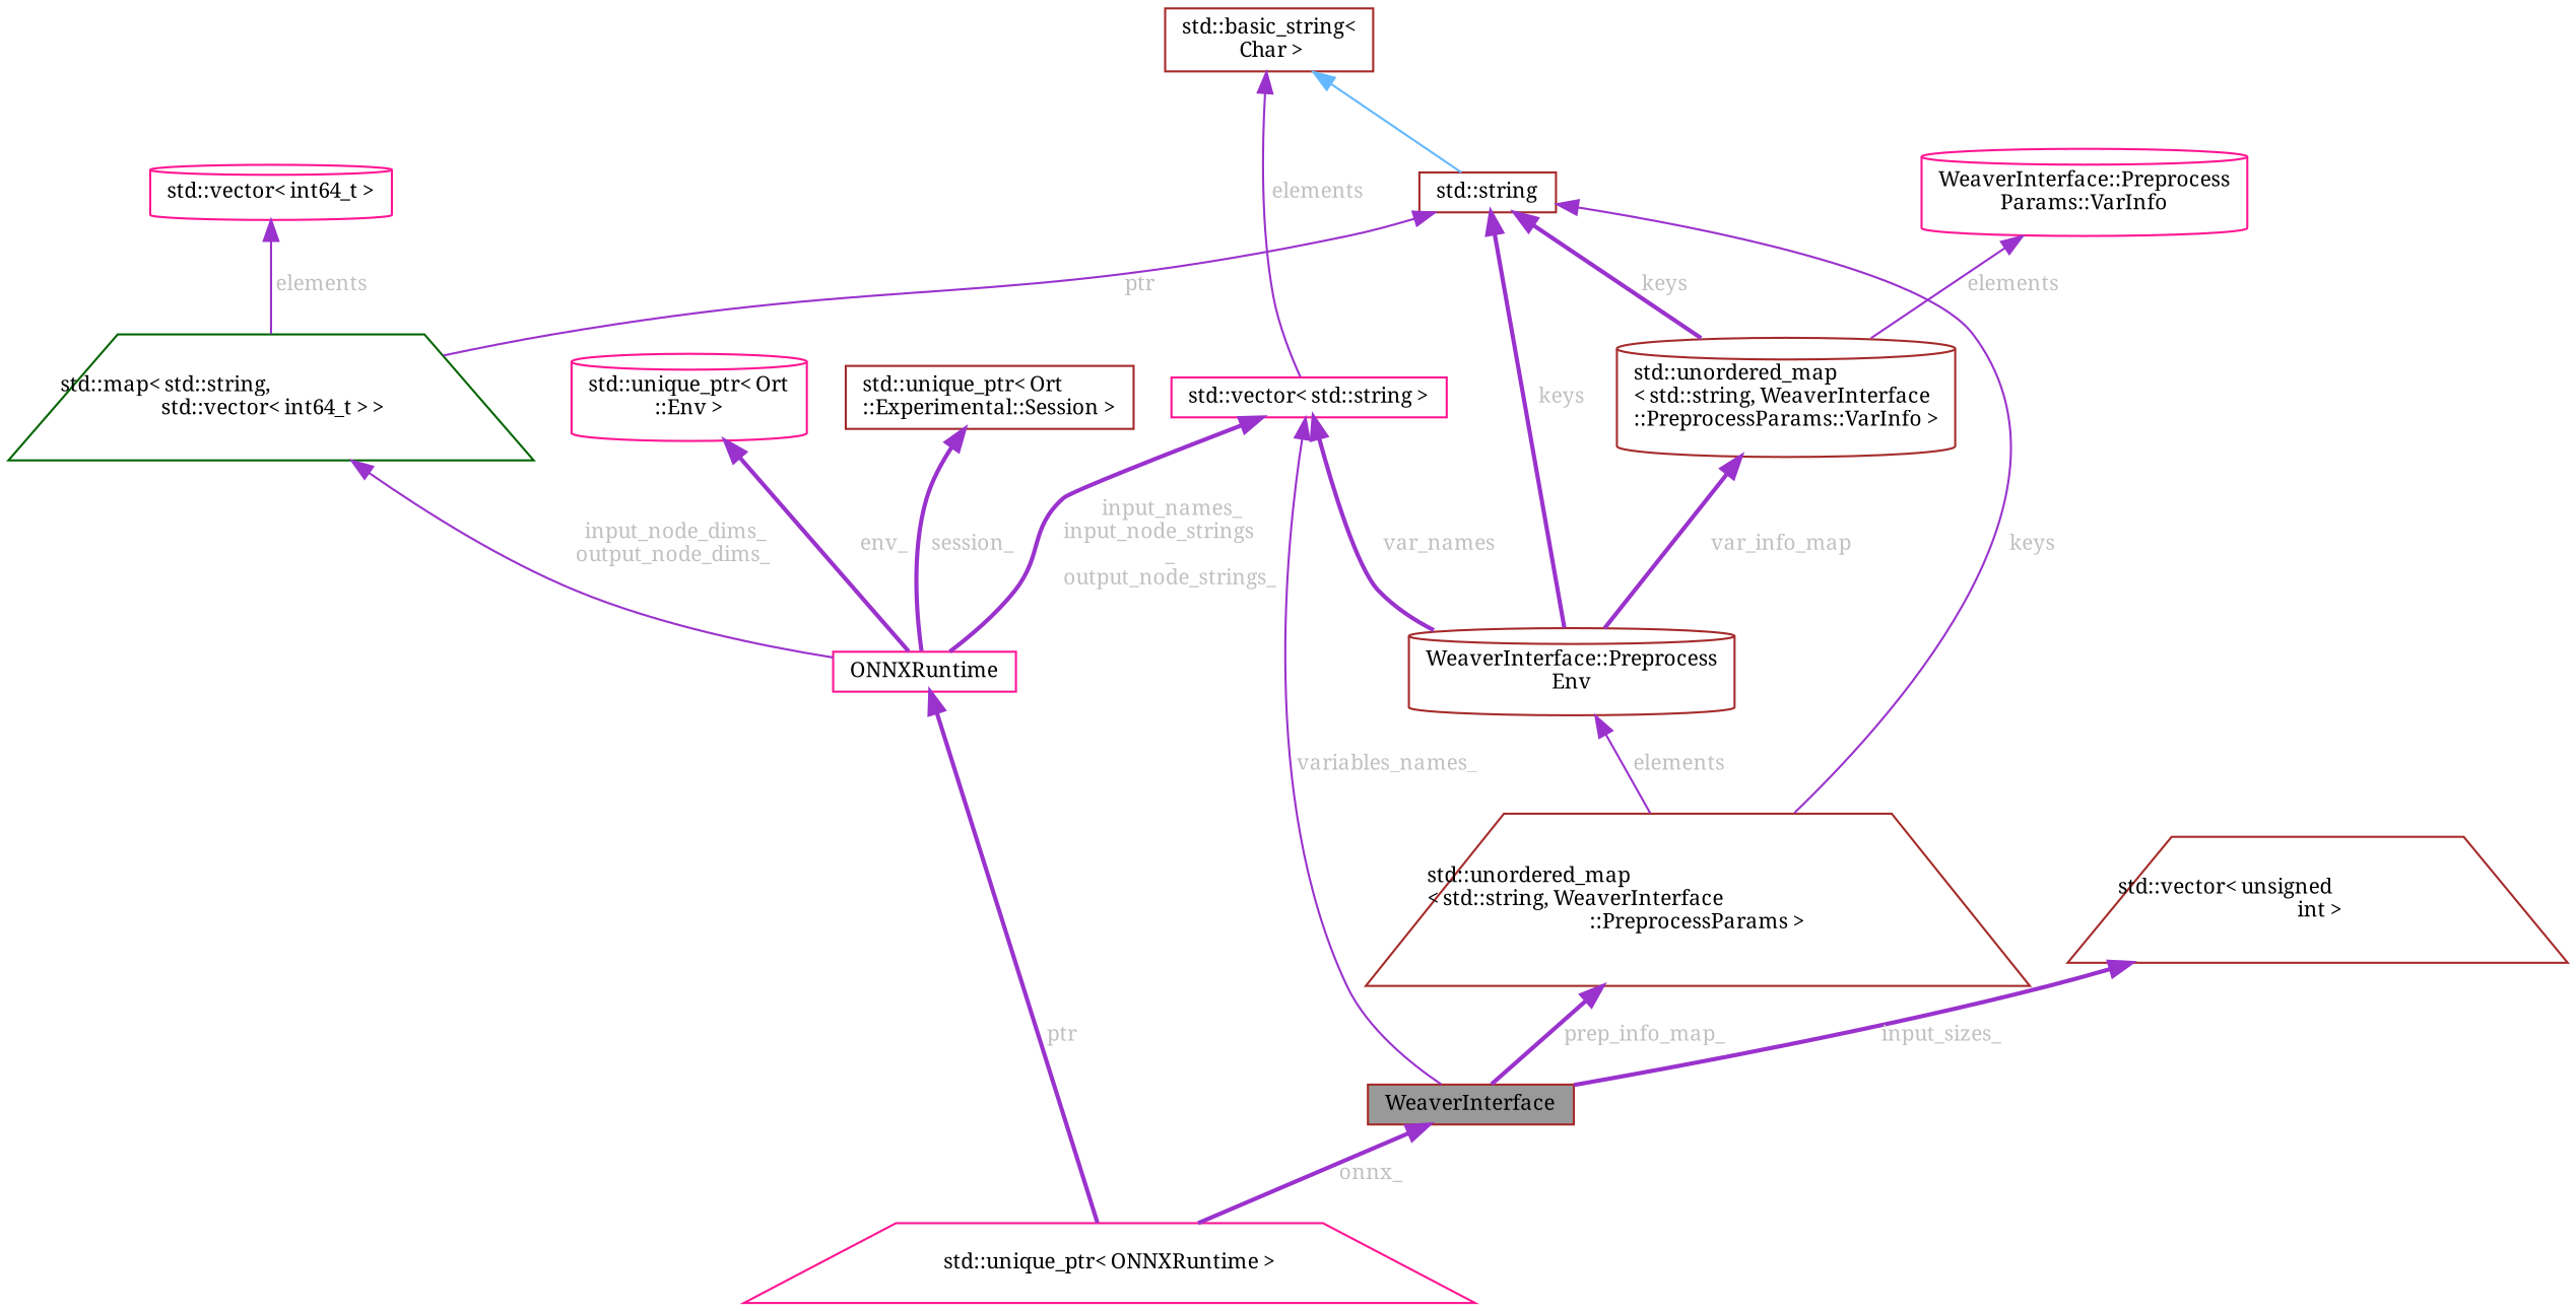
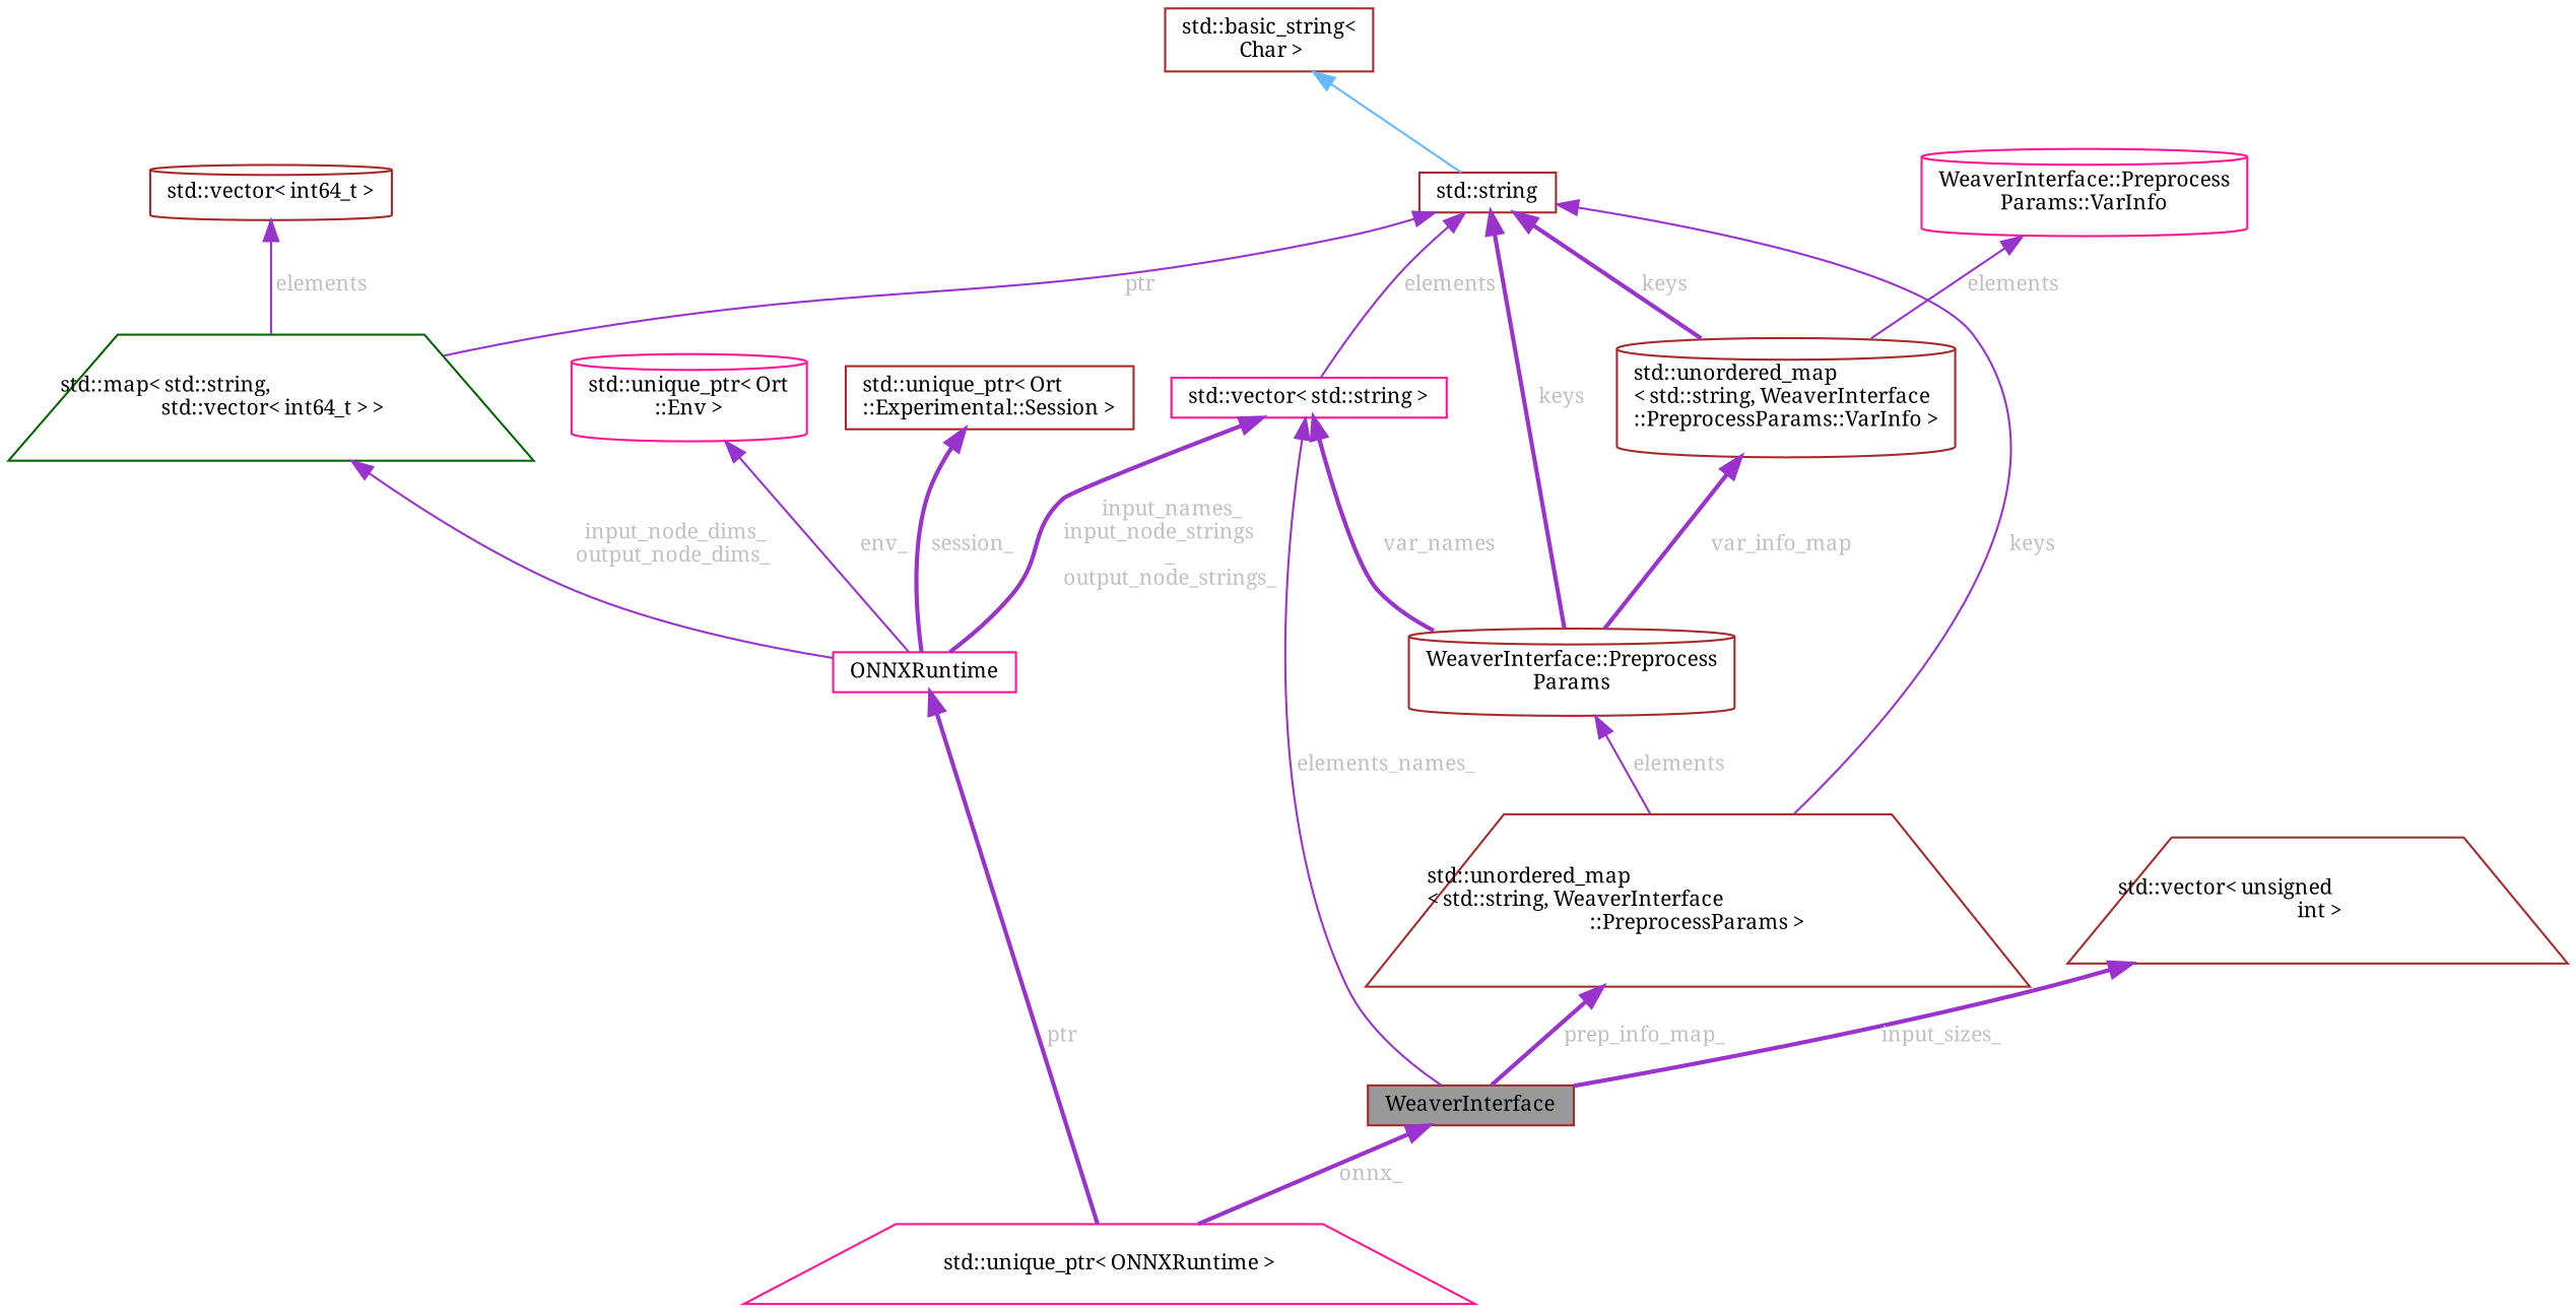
  digraph {
    fontname="Noto Serif"
    rankdir=TB
    node [color=brown fillcolor=white fontname="Noto Serif" fontsize=10 shape=box style=filled]
    edge [color=darkorchid3 dir=back fontcolor=grey fontname="Noto Serif" fontsize=10 labelfontname=Helvetica labelfontsize=10 style=bold]
    n1 [fillcolor=grey60 fontcolor=black height=0.2 label=WeaverInterface width=0.4]
    n2 [color=deeppink height=0.2 label="std::unique_ptr\< ONNXRuntime \>" shape=trapezium width=0.4]
    n3 [color=deeppink height=0.2 label=ONNXRuntime width=0.4]
    n4 [color=deeppink height=0.2 label="std::unique_ptr\< Ort\l::Env \>" shape=cylinder width=0.4]
    n5 [height=0.2 label="std::unique_ptr\< Ort\l::Experimental::Session \>" width=0.4]
    n6 [color=deeppink height=0.2 label="std::vector\< std::string \>" width=0.4]
-   n7 [height=0.2 label="WeaverInterface::Preprocess\lEnv" shape=cylinder width=0.4]
+   n7 [height=0.2 label="WeaverInterface::Preprocess\lParams" shape=cylinder width=0.4]
    n8 [height=0.2 label="std::unordered_map\l\< std::string, WeaverInterface\l::PreprocessParams \>" shape=trapezium width=0.4]
    n9 [height=0.2 label="std::string" width=0.4]
    n10 [color=darkgreen height=0.2 label="std::map\< std::string,\l std::vector\< int64_t \> \>" shape=trapezium width=0.4]
    n11 [height=0.2 label="std::unordered_map\l\< std::string, WeaverInterface\l::PreprocessParams::VarInfo \>" shape=cylinder width=0.4]
    n12 [height=0.2 label="std::basic_string\<\l Char \>" width=0.4]
-   n13 [color=deeppink height=0.2 label="std::vector\< int64_t \>" shape=cylinder width=0.4]
+   n13 [height=0.2 label="std::vector\< int64_t \>" shape=cylinder width=0.4]
    n14 [height=0.2 label="std::vector\< unsigned\l int \>" shape=trapezium width=0.4]
    n15 [color=deeppink height=0.2 label="WeaverInterface::Preprocess\lParams::VarInfo" shape=cylinder width=0.4]
    n1 -> n2 [label=" onnx_"]
    n3 -> n2 [label=" ptr"]
-   n4 -> n3 [label=" env_"]
+   n4 -> n3 [label=" env_" style=solid]
    n5 -> n3 [label=" session_"]
-   n6 -> n1 [label=" variables_names_" style=solid]
+   n6 -> n1 [label=" elements_names_" style=solid]
    n6 -> n3 [label=" input_names_\ninput_node_strings\l_\noutput_node_strings_"]
    n6 -> n7 [label=" var_names"]
    n7 -> n8 [label=" elements" style=solid]
    n8 -> n1 [label=" prep_info_map_"]
-   n12 -> n6 [label=" elements" style=solid]
+   n9 -> n6 [label=" elements" style=solid]
    n9 -> n7 [label=" keys"]
    n9 -> n8 [label=" keys" style=solid]
    n9 -> n10 [label=" ptr" style=solid]
    n9 -> n11 [label=" keys"]
    n10 -> n3 [label=" input_node_dims_\noutput_node_dims_" style=solid]
    n11 -> n7 [label=" var_info_map"]
    n12 -> n9 [color=steelblue1 style=solid fontcolor=""]
    n13 -> n10 [label=" elements" style=solid]
    n14 -> n1 [label=" input_sizes_"]
    n15 -> n11 [label=" elements" style=solid]
  }
